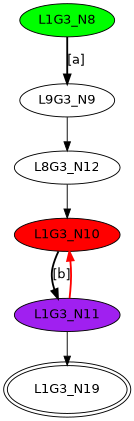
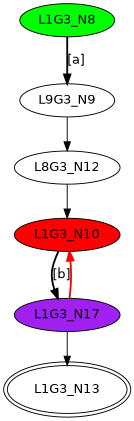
  digraph {
    fontname="DejaVu Sans"
    node [fontname="DejaVu Sans"]
    edge [fontname="DejaVu Sans"]
    L1G3_N8 [fillcolor=green style=filled]
    n2 [label=L9G3_N9]
    n3 [label=L8G3_N12]
    L1G3_N10 [fillcolor=red style=filled]
-   L1G3_N11 [fillcolor=purple style=filled]
-   L1G3_N13 [peripheries=2 label=L1G3_N19]
+   L1G3_N11 [fillcolor=purple style=filled label=L1G3_N17]
+   L1G3_N13 [peripheries=2]
    L1G3_N8 -> n2 [label="[a]" style=bold]
    n2 -> n3
    n3 -> L1G3_N10
    L1G3_N10 -> L1G3_N11 [label="[b]" style=bold]
    L1G3_N11 -> L1G3_N10 [color=red style=bold]
    L1G3_N11 -> L1G3_N13
  }
